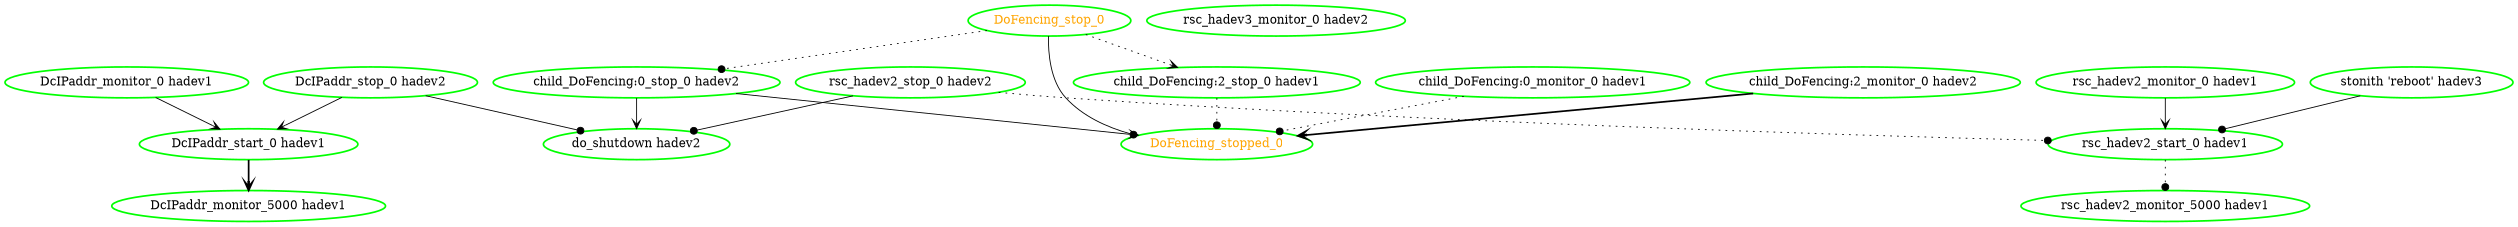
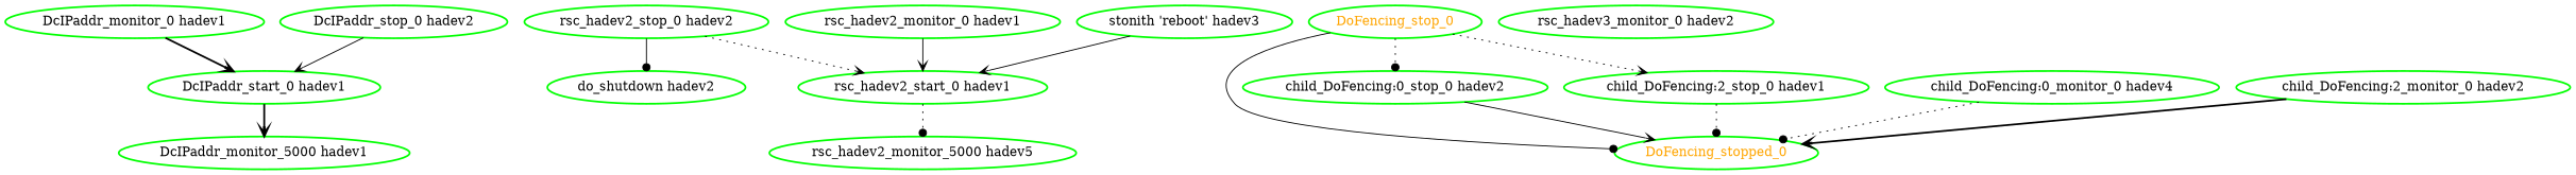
  digraph {
    node [color=green fontcolor=black style=bold]
    edge [arrowhead=vee style=solid]
    "DcIPaddr_monitor_0 hadev1"
    "DcIPaddr_start_0 hadev1"
    "DcIPaddr_monitor_5000 hadev1"
    "DcIPaddr_stop_0 hadev2"
    "do_shutdown hadev2"
    DoFencing_stop_0 [fontcolor=orange]
    DoFencing_stopped_0 [fontcolor=orange]
    "child_DoFencing:0_stop_0 hadev2"
    "child_DoFencing:2_stop_0 hadev1"
-   "child_DoFencing:0_monitor_0 hadev1"
+   "child_DoFencing:0_monitor_0 hadev1" [label="child_DoFencing:0_monitor_0 hadev4"]
    "child_DoFencing:2_monitor_0 hadev2"
    "rsc_hadev2_monitor_0 hadev1"
    "rsc_hadev2_start_0 hadev1"
-   "rsc_hadev2_monitor_5000 hadev1"
+   "rsc_hadev2_monitor_5000 hadev1" [label="rsc_hadev2_monitor_5000 hadev5"]
    "rsc_hadev2_stop_0 hadev2"
    "rsc_hadev3_monitor_0 hadev2"
    "stonith 'reboot' hadev3"
-   "DcIPaddr_monitor_0 hadev1" -> "DcIPaddr_start_0 hadev1"
+   "DcIPaddr_monitor_0 hadev1" -> "DcIPaddr_start_0 hadev1" [style=bold]
    "DcIPaddr_start_0 hadev1" -> "DcIPaddr_monitor_5000 hadev1" [style=bold]
    "DcIPaddr_stop_0 hadev2" -> "DcIPaddr_start_0 hadev1"
-   "DcIPaddr_stop_0 hadev2" -> "do_shutdown hadev2" [arrowhead=dot]
    DoFencing_stop_0 -> DoFencing_stopped_0 [arrowhead=dot]
    DoFencing_stop_0 -> "child_DoFencing:0_stop_0 hadev2" [arrowhead=dot style=dotted]
    DoFencing_stop_0 -> "child_DoFencing:2_stop_0 hadev1" [style=dotted]
-   "child_DoFencing:0_stop_0 hadev2" -> "do_shutdown hadev2"
    "child_DoFencing:0_stop_0 hadev2" -> DoFencing_stopped_0
    "child_DoFencing:2_stop_0 hadev1" -> DoFencing_stopped_0 [arrowhead=dot style=dotted]
    "child_DoFencing:0_monitor_0 hadev1" -> DoFencing_stopped_0 [arrowhead=dot style=dotted]
    "child_DoFencing:2_monitor_0 hadev2" -> DoFencing_stopped_0 [style=bold]
    "rsc_hadev2_monitor_0 hadev1" -> "rsc_hadev2_start_0 hadev1"
    "rsc_hadev2_start_0 hadev1" -> "rsc_hadev2_monitor_5000 hadev1" [arrowhead=dot style=dotted]
    "rsc_hadev2_stop_0 hadev2" -> "do_shutdown hadev2" [arrowhead=dot]
-   "rsc_hadev2_stop_0 hadev2" -> "rsc_hadev2_start_0 hadev1" [arrowhead=dot style=dotted]
-   "stonith 'reboot' hadev3" -> "rsc_hadev2_start_0 hadev1" [arrowhead=dot]
+   "rsc_hadev2_stop_0 hadev2" -> "rsc_hadev2_start_0 hadev1" [style=dotted]
+   "stonith 'reboot' hadev3" -> "rsc_hadev2_start_0 hadev1"
  }
